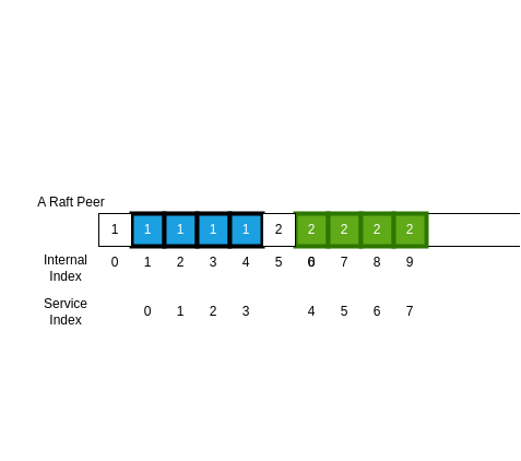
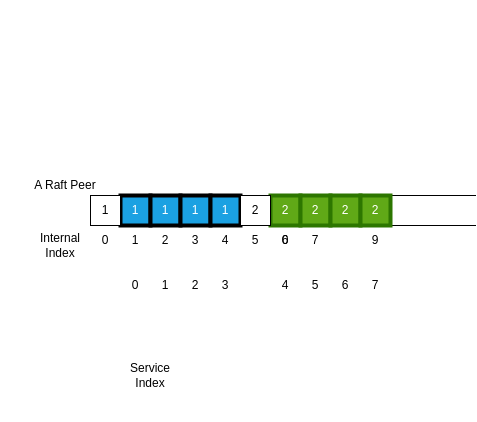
  <mxCell id="0" />
  <mxCell id="1" parent="0" />
  <mxCell id="2" value="" style="shape=partialRectangle;whiteSpace=wrap;html=1;bottom=1;right=1;left=1;top=0;fillColor=none;routingCenterX=-0.5;rotation=90;" vertex="1" parent="1"><mxGeometry x="270" y="20" width="30" height="380" as="geometry" /></mxCell>
- <mxCell id="3" value="Service Index" style="text;html=1;strokeColor=none;fillColor=none;align=center;verticalAlign=middle;whiteSpace=wrap;rounded=0;" vertex="1" parent="1"><mxGeometry x="30" y="270" width="60" height="30" as="geometry" /></mxCell>
+ <mxCell id="3" value="Service Index" style="text;html=1;strokeColor=none;fillColor=none;align=center;verticalAlign=middle;whiteSpace=wrap;rounded=0;" vertex="1" parent="1"><mxGeometry x="120" y="360" width="60" height="30" as="geometry" /></mxCell>
  <mxCell id="4" value="Internal Index" style="text;html=1;strokeColor=none;fillColor=none;align=center;verticalAlign=middle;whiteSpace=wrap;rounded=0;" vertex="1" parent="1"><mxGeometry x="30" y="230" width="60" height="30" as="geometry" /></mxCell>
  <mxCell id="5" value="A Raft Peer" style="text;html=1;strokeColor=none;fillColor=none;align=center;verticalAlign=middle;whiteSpace=wrap;rounded=0;" vertex="1" parent="1"><mxGeometry x="20" y="170" width="90" height="30" as="geometry" /></mxCell>
  <mxCell id="6" value="1" style="rounded=0;whiteSpace=wrap;html=1;fillColor=#1ba1e2;fontColor=#ffffff;strokeColor=#000000;strokeWidth=4;" vertex="1" parent="1"><mxGeometry x="120" y="195" width="30" height="30" as="geometry" /></mxCell>
  <mxCell id="7" value="1" style="rounded=0;whiteSpace=wrap;html=1;fillColor=#1ba1e2;fontColor=#ffffff;strokeColor=#000000;strokeWidth=4;" vertex="1" parent="1"><mxGeometry x="150" y="195" width="30" height="30" as="geometry" /></mxCell>
  <mxCell id="8" value="1" style="rounded=0;whiteSpace=wrap;html=1;fillColor=#1ba1e2;fontColor=#ffffff;strokeColor=#000000;strokeWidth=4;" vertex="1" parent="1"><mxGeometry x="180" y="195" width="30" height="30" as="geometry" /></mxCell>
  <mxCell id="9" value="1" style="rounded=0;whiteSpace=wrap;html=1;fillColor=#1ba1e2;fontColor=#ffffff;strokeColor=#000000;strokeWidth=4;" vertex="1" parent="1"><mxGeometry x="210" y="195" width="30" height="30" as="geometry" /></mxCell>
  <mxCell id="10" value="2" style="rounded=0;whiteSpace=wrap;html=1;fillColor=#60a917;fontColor=#ffffff;strokeColor=#2D7600;strokeWidth=4;" vertex="1" parent="1"><mxGeometry x="270" y="195" width="30" height="30" as="geometry" /></mxCell>
  <mxCell id="11" value="2" style="rounded=0;whiteSpace=wrap;html=1;fillColor=#60a917;fontColor=#ffffff;strokeColor=#2D7600;strokeWidth=4;" vertex="1" parent="1"><mxGeometry x="300" y="195" width="30" height="30" as="geometry" /></mxCell>
  <mxCell id="12" value="2" style="rounded=0;whiteSpace=wrap;html=1;fillColor=#60a917;fontColor=#ffffff;strokeColor=#2D7600;strokeWidth=4;" vertex="1" parent="1"><mxGeometry x="330" y="195" width="30" height="30" as="geometry" /></mxCell>
  <mxCell id="13" value="2" style="rounded=0;whiteSpace=wrap;html=1;fillColor=#60a917;fontColor=#ffffff;strokeColor=#2D7600;strokeWidth=4;" vertex="1" parent="1"><mxGeometry x="360" y="195" width="30" height="30" as="geometry" /></mxCell>
  <mxCell id="14" value="1" style="rounded=0;whiteSpace=wrap;html=1;fontSize=12;fillColor=#FFFFFF;fontColor=#000000;" vertex="1" parent="1"><mxGeometry x="90" y="195" width="30" height="30" as="geometry" /></mxCell>
  <mxCell id="15" value="2" style="rounded=0;whiteSpace=wrap;html=1;fontSize=12;fillColor=#FFFFFF;fontColor=#000000;" vertex="1" parent="1"><mxGeometry x="240" y="195" width="30" height="30" as="geometry" /></mxCell>
  <mxCell id="16" value="0" style="text;html=1;strokeColor=none;fillColor=none;align=center;verticalAlign=middle;whiteSpace=wrap;rounded=0;fontColor=#000000;" vertex="1" parent="1"><mxGeometry x="95" y="225" width="20" height="30" as="geometry" /></mxCell>
  <mxCell id="17" value="1" style="text;html=1;strokeColor=none;fillColor=none;align=center;verticalAlign=middle;whiteSpace=wrap;rounded=0;fontColor=#000000;" vertex="1" parent="1"><mxGeometry x="125" y="225" width="20" height="30" as="geometry" /></mxCell>
  <mxCell id="18" value="2" style="text;html=1;strokeColor=none;fillColor=none;align=center;verticalAlign=middle;whiteSpace=wrap;rounded=0;fontColor=#000000;" vertex="1" parent="1"><mxGeometry x="155" y="225" width="20" height="30" as="geometry" /></mxCell>
  <mxCell id="19" value="3" style="text;html=1;strokeColor=none;fillColor=none;align=center;verticalAlign=middle;whiteSpace=wrap;rounded=0;fontColor=#000000;" vertex="1" parent="1"><mxGeometry x="185" y="225" width="20" height="30" as="geometry" /></mxCell>
  <mxCell id="20" value="4" style="text;html=1;strokeColor=none;fillColor=none;align=center;verticalAlign=middle;whiteSpace=wrap;rounded=0;fontColor=#000000;" vertex="1" parent="1"><mxGeometry x="215" y="225" width="20" height="30" as="geometry" /></mxCell>
  <mxCell id="21" value="5" style="text;html=1;strokeColor=none;fillColor=none;align=center;verticalAlign=middle;whiteSpace=wrap;rounded=0;fontColor=#000000;" vertex="1" parent="1"><mxGeometry x="245" y="225" width="20" height="30" as="geometry" /></mxCell>
  <mxCell id="22" value="0" style="text;html=1;strokeColor=none;fillColor=none;align=center;verticalAlign=middle;whiteSpace=wrap;rounded=0;fontColor=#000000;" vertex="1" parent="1"><mxGeometry x="275" y="225" width="20" height="30" as="geometry" /></mxCell>
  <mxCell id="23" value="6" style="text;html=1;strokeColor=none;fillColor=none;align=center;verticalAlign=middle;whiteSpace=wrap;rounded=0;fontColor=#000000;" vertex="1" parent="1"><mxGeometry x="275" y="225" width="20" height="30" as="geometry" /></mxCell>
  <mxCell id="24" value="7" style="text;html=1;strokeColor=none;fillColor=none;align=center;verticalAlign=middle;whiteSpace=wrap;rounded=0;fontColor=#000000;" vertex="1" parent="1"><mxGeometry x="305" y="225" width="20" height="30" as="geometry" /></mxCell>
- <mxCell id="25" value="8" style="text;html=1;strokeColor=none;fillColor=none;align=center;verticalAlign=middle;whiteSpace=wrap;rounded=0;fontColor=#000000;" vertex="1" parent="1"><mxGeometry x="335" y="225" width="20" height="30" as="geometry" /></mxCell>
  <mxCell id="26" value="9" style="text;html=1;strokeColor=none;fillColor=none;align=center;verticalAlign=middle;whiteSpace=wrap;rounded=0;fontColor=#000000;" vertex="1" parent="1"><mxGeometry x="365" y="225" width="20" height="30" as="geometry" /></mxCell>
  <mxCell id="27" value="0" style="text;html=1;strokeColor=none;fillColor=none;align=center;verticalAlign=middle;whiteSpace=wrap;rounded=0;fontColor=#000000;" vertex="1" parent="1"><mxGeometry x="125" y="270" width="20" height="30" as="geometry" /></mxCell>
  <mxCell id="28" value="1" style="text;html=1;strokeColor=none;fillColor=none;align=center;verticalAlign=middle;whiteSpace=wrap;rounded=0;fontColor=#000000;" vertex="1" parent="1"><mxGeometry x="155" y="270" width="20" height="30" as="geometry" /></mxCell>
  <mxCell id="29" value="2" style="text;html=1;strokeColor=none;fillColor=none;align=center;verticalAlign=middle;whiteSpace=wrap;rounded=0;fontColor=#000000;" vertex="1" parent="1"><mxGeometry x="185" y="270" width="20" height="30" as="geometry" /></mxCell>
  <mxCell id="30" value="3" style="text;html=1;strokeColor=none;fillColor=none;align=center;verticalAlign=middle;whiteSpace=wrap;rounded=0;fontColor=#000000;" vertex="1" parent="1"><mxGeometry x="215" y="270" width="20" height="30" as="geometry" /></mxCell>
  <mxCell id="31" value="4" style="text;html=1;strokeColor=none;fillColor=none;align=center;verticalAlign=middle;whiteSpace=wrap;rounded=0;fontColor=#000000;" vertex="1" parent="1"><mxGeometry x="275" y="270" width="20" height="30" as="geometry" /></mxCell>
  <mxCell id="32" value="5" style="text;html=1;strokeColor=none;fillColor=none;align=center;verticalAlign=middle;whiteSpace=wrap;rounded=0;fontColor=#000000;" vertex="1" parent="1"><mxGeometry x="305" y="270" width="20" height="30" as="geometry" /></mxCell>
  <mxCell id="33" value="6" style="text;html=1;strokeColor=none;fillColor=none;align=center;verticalAlign=middle;whiteSpace=wrap;rounded=0;fontColor=#000000;" vertex="1" parent="1"><mxGeometry x="335" y="270" width="20" height="30" as="geometry" /></mxCell>
  <mxCell id="34" value="7" style="text;html=1;strokeColor=none;fillColor=none;align=center;verticalAlign=middle;whiteSpace=wrap;rounded=0;fontColor=#000000;" vertex="1" parent="1"><mxGeometry x="365" y="270" width="20" height="30" as="geometry" /></mxCell>
